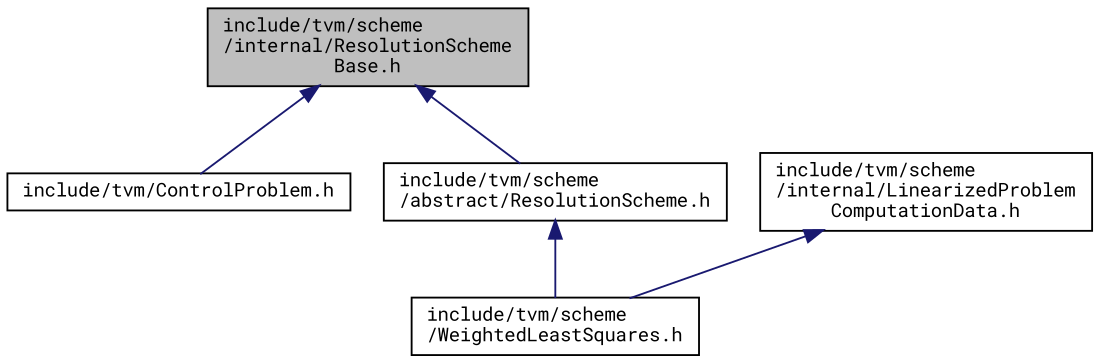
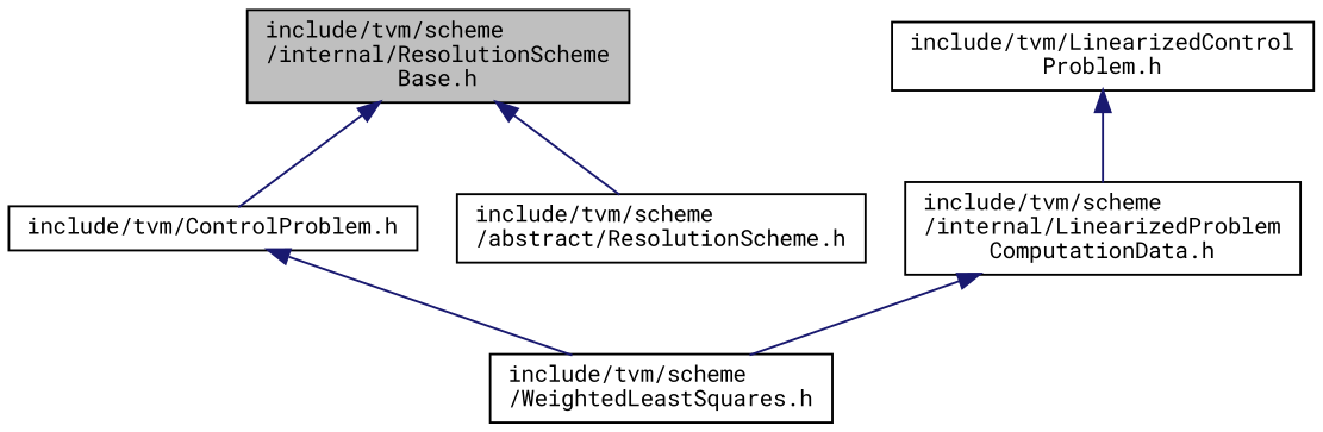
  digraph {
    fontname="Roboto Mono"
    node [color=black fillcolor=white fontname="Roboto Mono" fontsize=10 shape=record style=filled]
    edge [color=midnightblue dir=back fontname="Roboto Mono" fontsize=10 labelfontname=Helvetica labelfontsize=10 style=solid]
    n1 [fillcolor=grey75 fontcolor=black height=0.2 label="include/tvm/scheme\l/internal/ResolutionScheme\lBase.h" width=0.4]
    n2 [height=0.2 label="include/tvm/ControlProblem.h" width=0.4]
    n3 [height=0.2 label="include/tvm/scheme\l/abstract/ResolutionScheme.h" width=0.4]
    n4 [height=0.2 label="include/tvm/scheme\l/WeightedLeastSquares.h" width=0.4]
+   n5 [height=0.2 label="include/tvm/LinearizedControl\lProblem.h" width=0.4]
    n6 [height=0.2 label="include/tvm/scheme\l/internal/LinearizedProblem\lComputationData.h" width=0.4]
    n1 -> n2
    n1 -> n3
-   n3 -> n4
+   n2 -> n4
+   n5 -> n6
    n6 -> n4
  }
